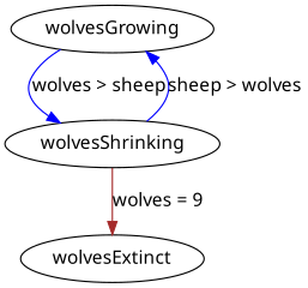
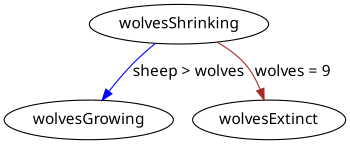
  strict digraph {
    fontname="Noto Sans"
    node [fontname="Noto Sans"]
    edge [color=blue fontname="Noto Sans"]
    wolvesGrowing
    wolvesShrinking
    wolvesExtinct
-   wolvesGrowing -> wolvesShrinking [label="wolves > sheep"]
    wolvesShrinking -> wolvesGrowing [label="sheep > wolves"]
    wolvesShrinking -> wolvesExtinct [color=brown label="wolves = 9"]
  }
